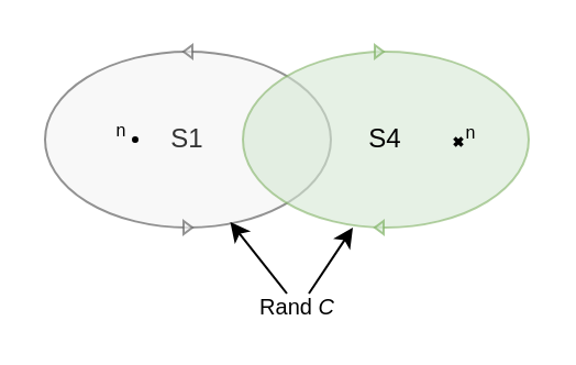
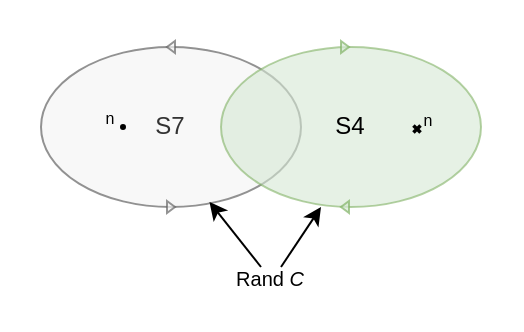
  <mxCell id="0" />
  <mxCell id="1" parent="0" />
- <mxCell id="2" value="S1" style="ellipse;whiteSpace=wrap;html=1;fillColor=#f5f5f5;fontColor=#333333;strokeColor=#666666;opacity=70;" parent="1" vertex="1"><mxGeometry x="20" y="23" width="130" height="80" as="geometry" /></mxCell>
+ <mxCell id="2" value="S7" style="ellipse;whiteSpace=wrap;html=1;fillColor=#f5f5f5;fontColor=#333333;strokeColor=#666666;opacity=70;" parent="1" vertex="1"><mxGeometry x="20" y="23" width="130" height="80" as="geometry" /></mxCell>
  <mxCell id="3" value="S4" style="ellipse;whiteSpace=wrap;html=1;fillColor=#d5e8d4;strokeColor=#82b366;opacity=60;" parent="1" vertex="1"><mxGeometry x="110" y="23" width="130" height="80" as="geometry" /></mxCell>
  <mxCell id="4" value="" style="triangle;whiteSpace=wrap;html=1;opacity=70;fillColor=#f5f5f5;fontColor=#333333;strokeColor=#666666;direction=west;" parent="1" vertex="1"><mxGeometry x="83" y="20" width="4" height="6" as="geometry" /></mxCell>
  <mxCell id="5" value="" style="triangle;whiteSpace=wrap;html=1;opacity=70;fillColor=#f5f5f5;fontColor=#333333;strokeColor=#666666;" parent="1" vertex="1"><mxGeometry x="83" y="100" width="4" height="6" as="geometry" /></mxCell>
  <mxCell id="6" value="" style="triangle;whiteSpace=wrap;html=1;opacity=70;fillColor=#d5e8d4;strokeColor=#82b366;direction=west;" parent="1" vertex="1"><mxGeometry x="170" y="100" width="4" height="6" as="geometry" /></mxCell>
  <mxCell id="7" value="" style="triangle;whiteSpace=wrap;html=1;opacity=70;fillColor=#d5e8d4;strokeColor=#82b366;direction=east;" parent="1" vertex="1"><mxGeometry x="170" y="20" width="4" height="6" as="geometry" /></mxCell>
  <mxCell id="8" value="" style="endArrow=classic;html=1;rounded=0;" parent="1" edge="1"><mxGeometry width="50" height="50" relative="1" as="geometry"><mxPoint x="140" y="133" as="sourcePoint" /><mxPoint x="160" y="103" as="targetPoint" /><Array as="points"><mxPoint x="140" y="133" /></Array></mxGeometry></mxCell>
  <mxCell id="9" value="" style="endArrow=classic;html=1;rounded=0;entryX=0.648;entryY=0.968;entryDx=0;entryDy=0;entryPerimeter=0;" parent="1" target="2" edge="1"><mxGeometry width="50" height="50" relative="1" as="geometry"><mxPoint x="130" y="133" as="sourcePoint" /><mxPoint x="90" y="133" as="targetPoint" /></mxGeometry></mxCell>
  <mxCell id="10" value="Rand &lt;i style=&quot;font-size: 10px;&quot;&gt;C&lt;/i&gt;" style="text;html=1;strokeColor=none;fillColor=none;align=center;verticalAlign=middle;whiteSpace=wrap;rounded=0;opacity=70;fontSize=10;" parent="1" vertex="1"><mxGeometry x="115" y="134" width="40" height="10" as="geometry" /></mxCell>
  <mxCell id="11" value="" style="ellipse;whiteSpace=wrap;html=1;fillColor=#000000;" vertex="1" parent="1"><mxGeometry x="60" y="62" width="2" height="2" as="geometry" /></mxCell>
  <mxCell id="12" value="&lt;font style=&quot;font-size: 8px&quot;&gt;n&lt;/font&gt;" style="text;html=1;strokeColor=none;fillColor=none;align=center;verticalAlign=middle;whiteSpace=wrap;rounded=0;fontSize=10;" vertex="1" parent="1"><mxGeometry x="49" y="53" width="12" height="10" as="geometry" /></mxCell>
  <mxCell id="13" value="&lt;font style=&quot;font-size: 8px&quot;&gt;n&lt;/font&gt;" style="text;html=1;strokeColor=none;fillColor=none;align=center;verticalAlign=middle;whiteSpace=wrap;rounded=0;fontSize=10;" vertex="1" parent="1"><mxGeometry x="208" y="54" width="12" height="10" as="geometry" /></mxCell>
  <mxCell id="14" value="" style="shape=cross;whiteSpace=wrap;html=1;fontSize=8;fillColor=#000000;rotation=45;" vertex="1" parent="1"><mxGeometry x="206" y="62" width="4" height="4" as="geometry" /></mxCell>
